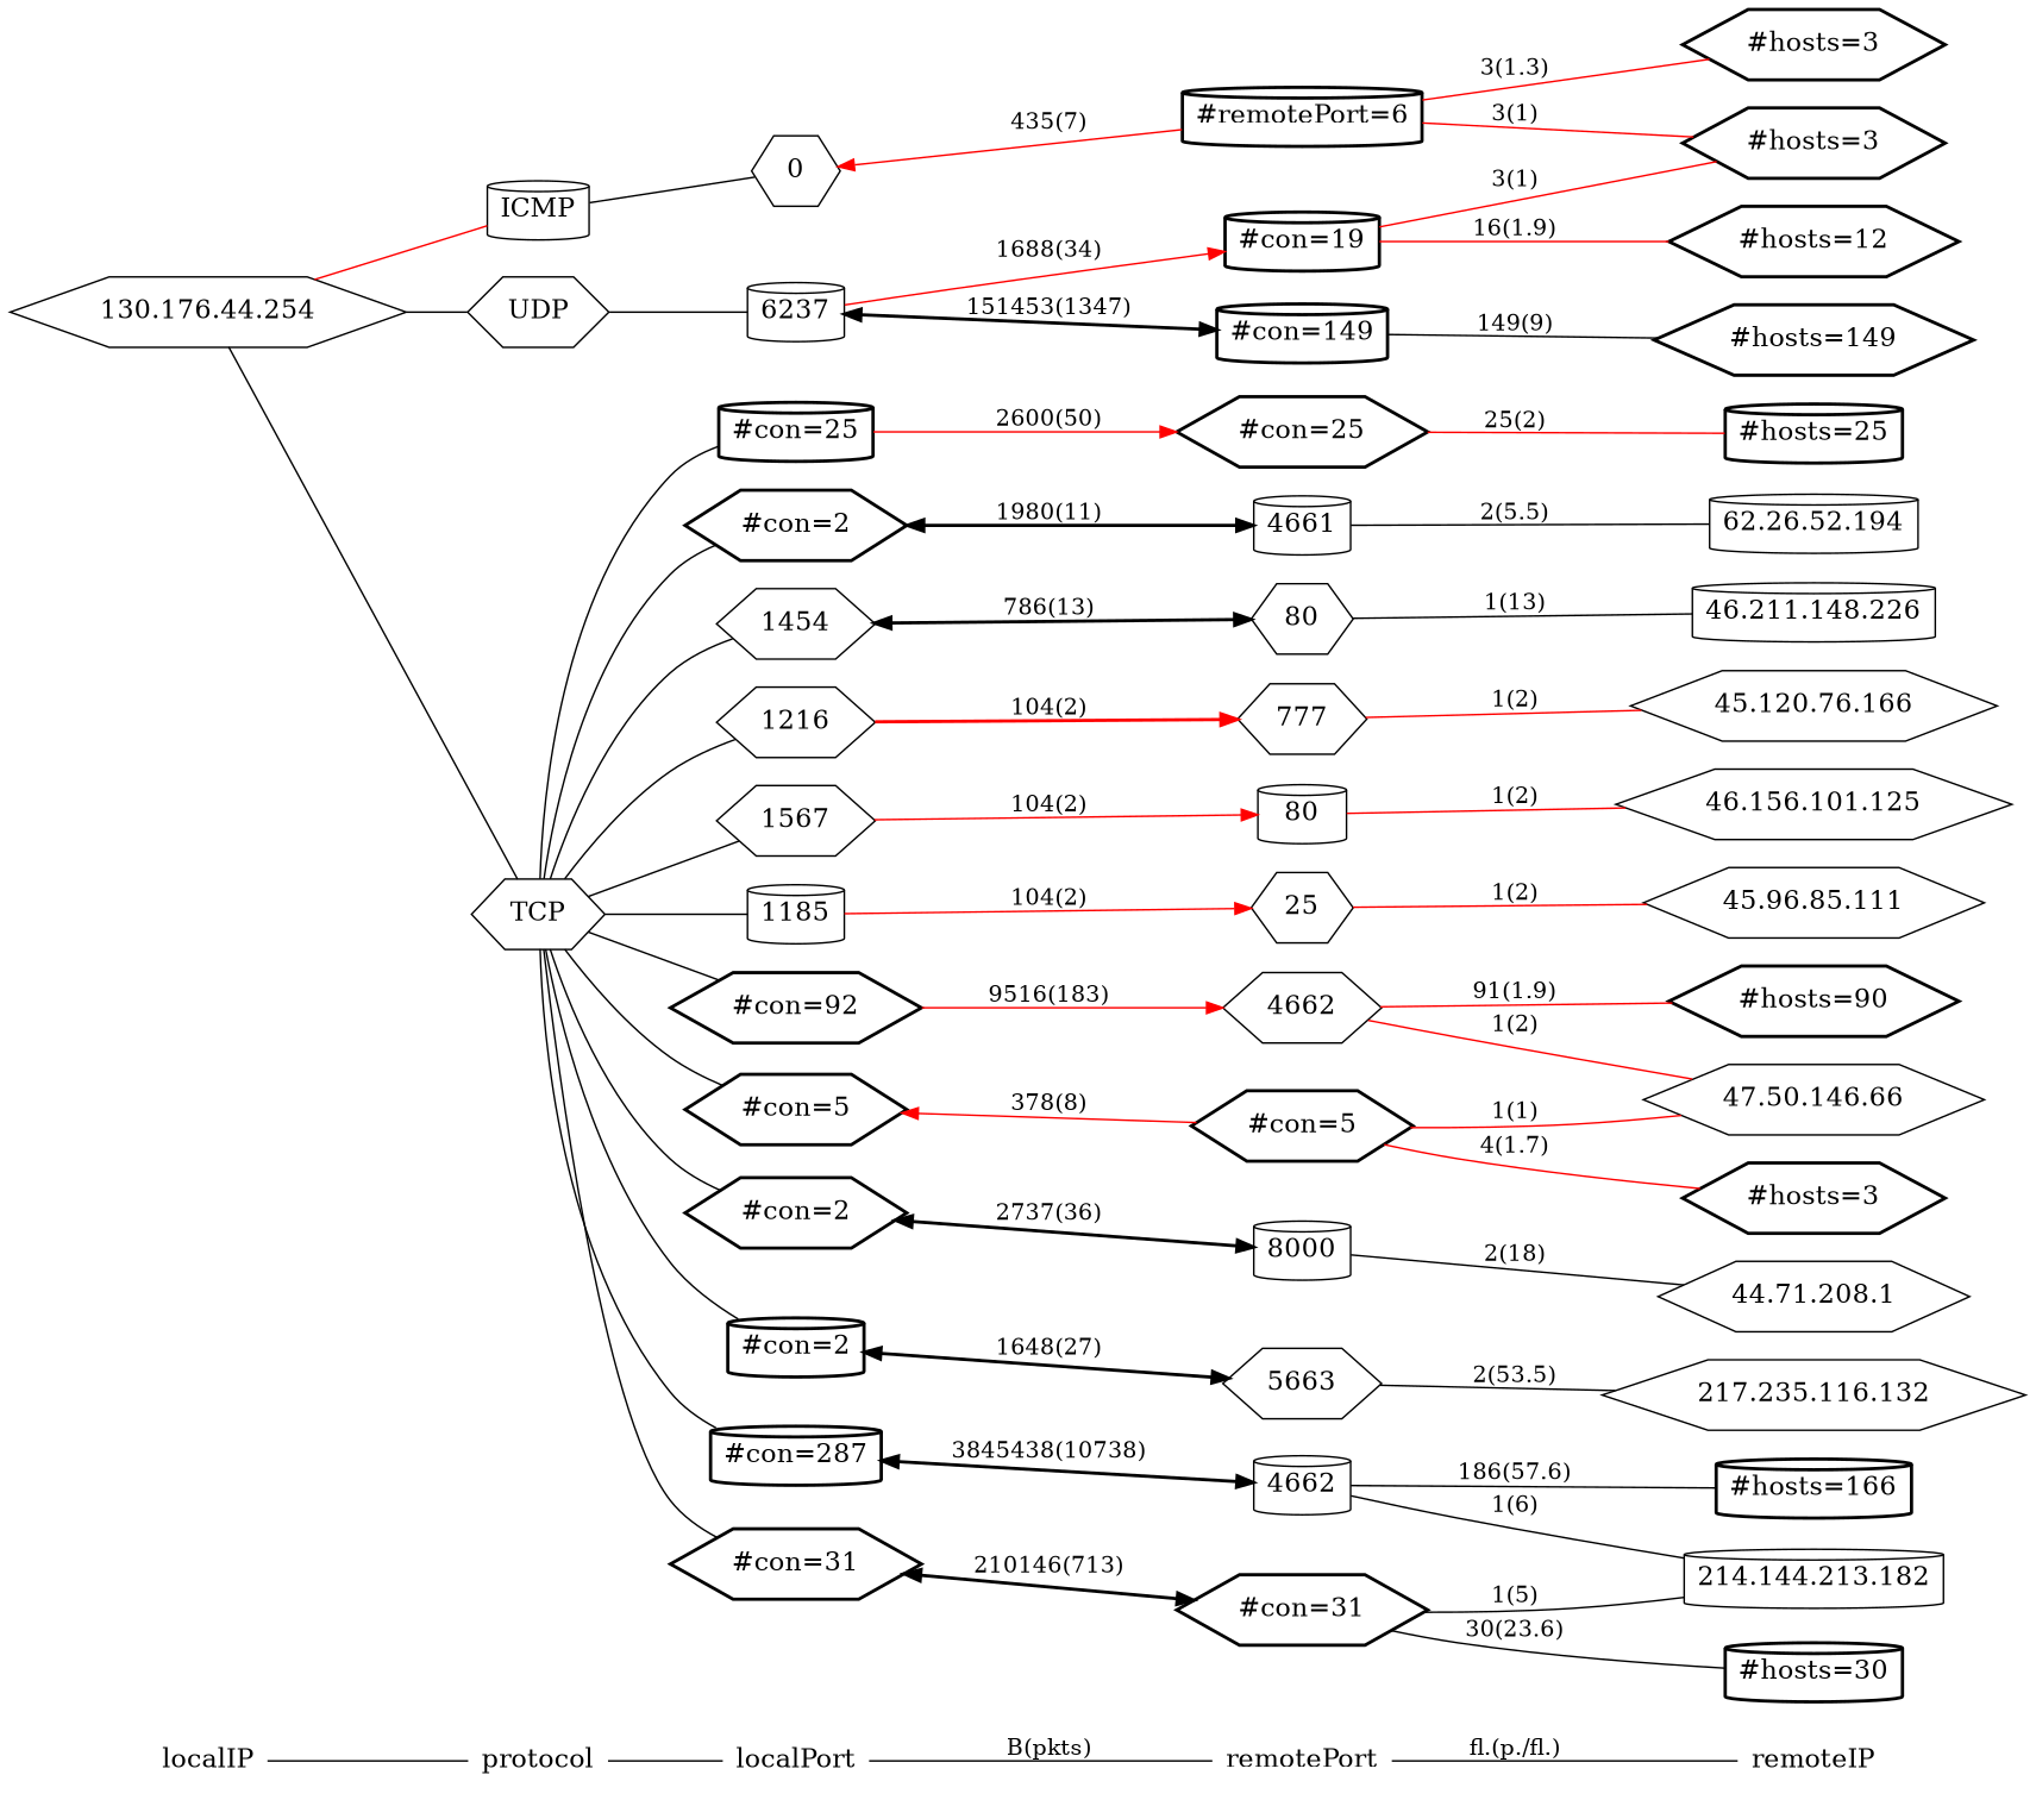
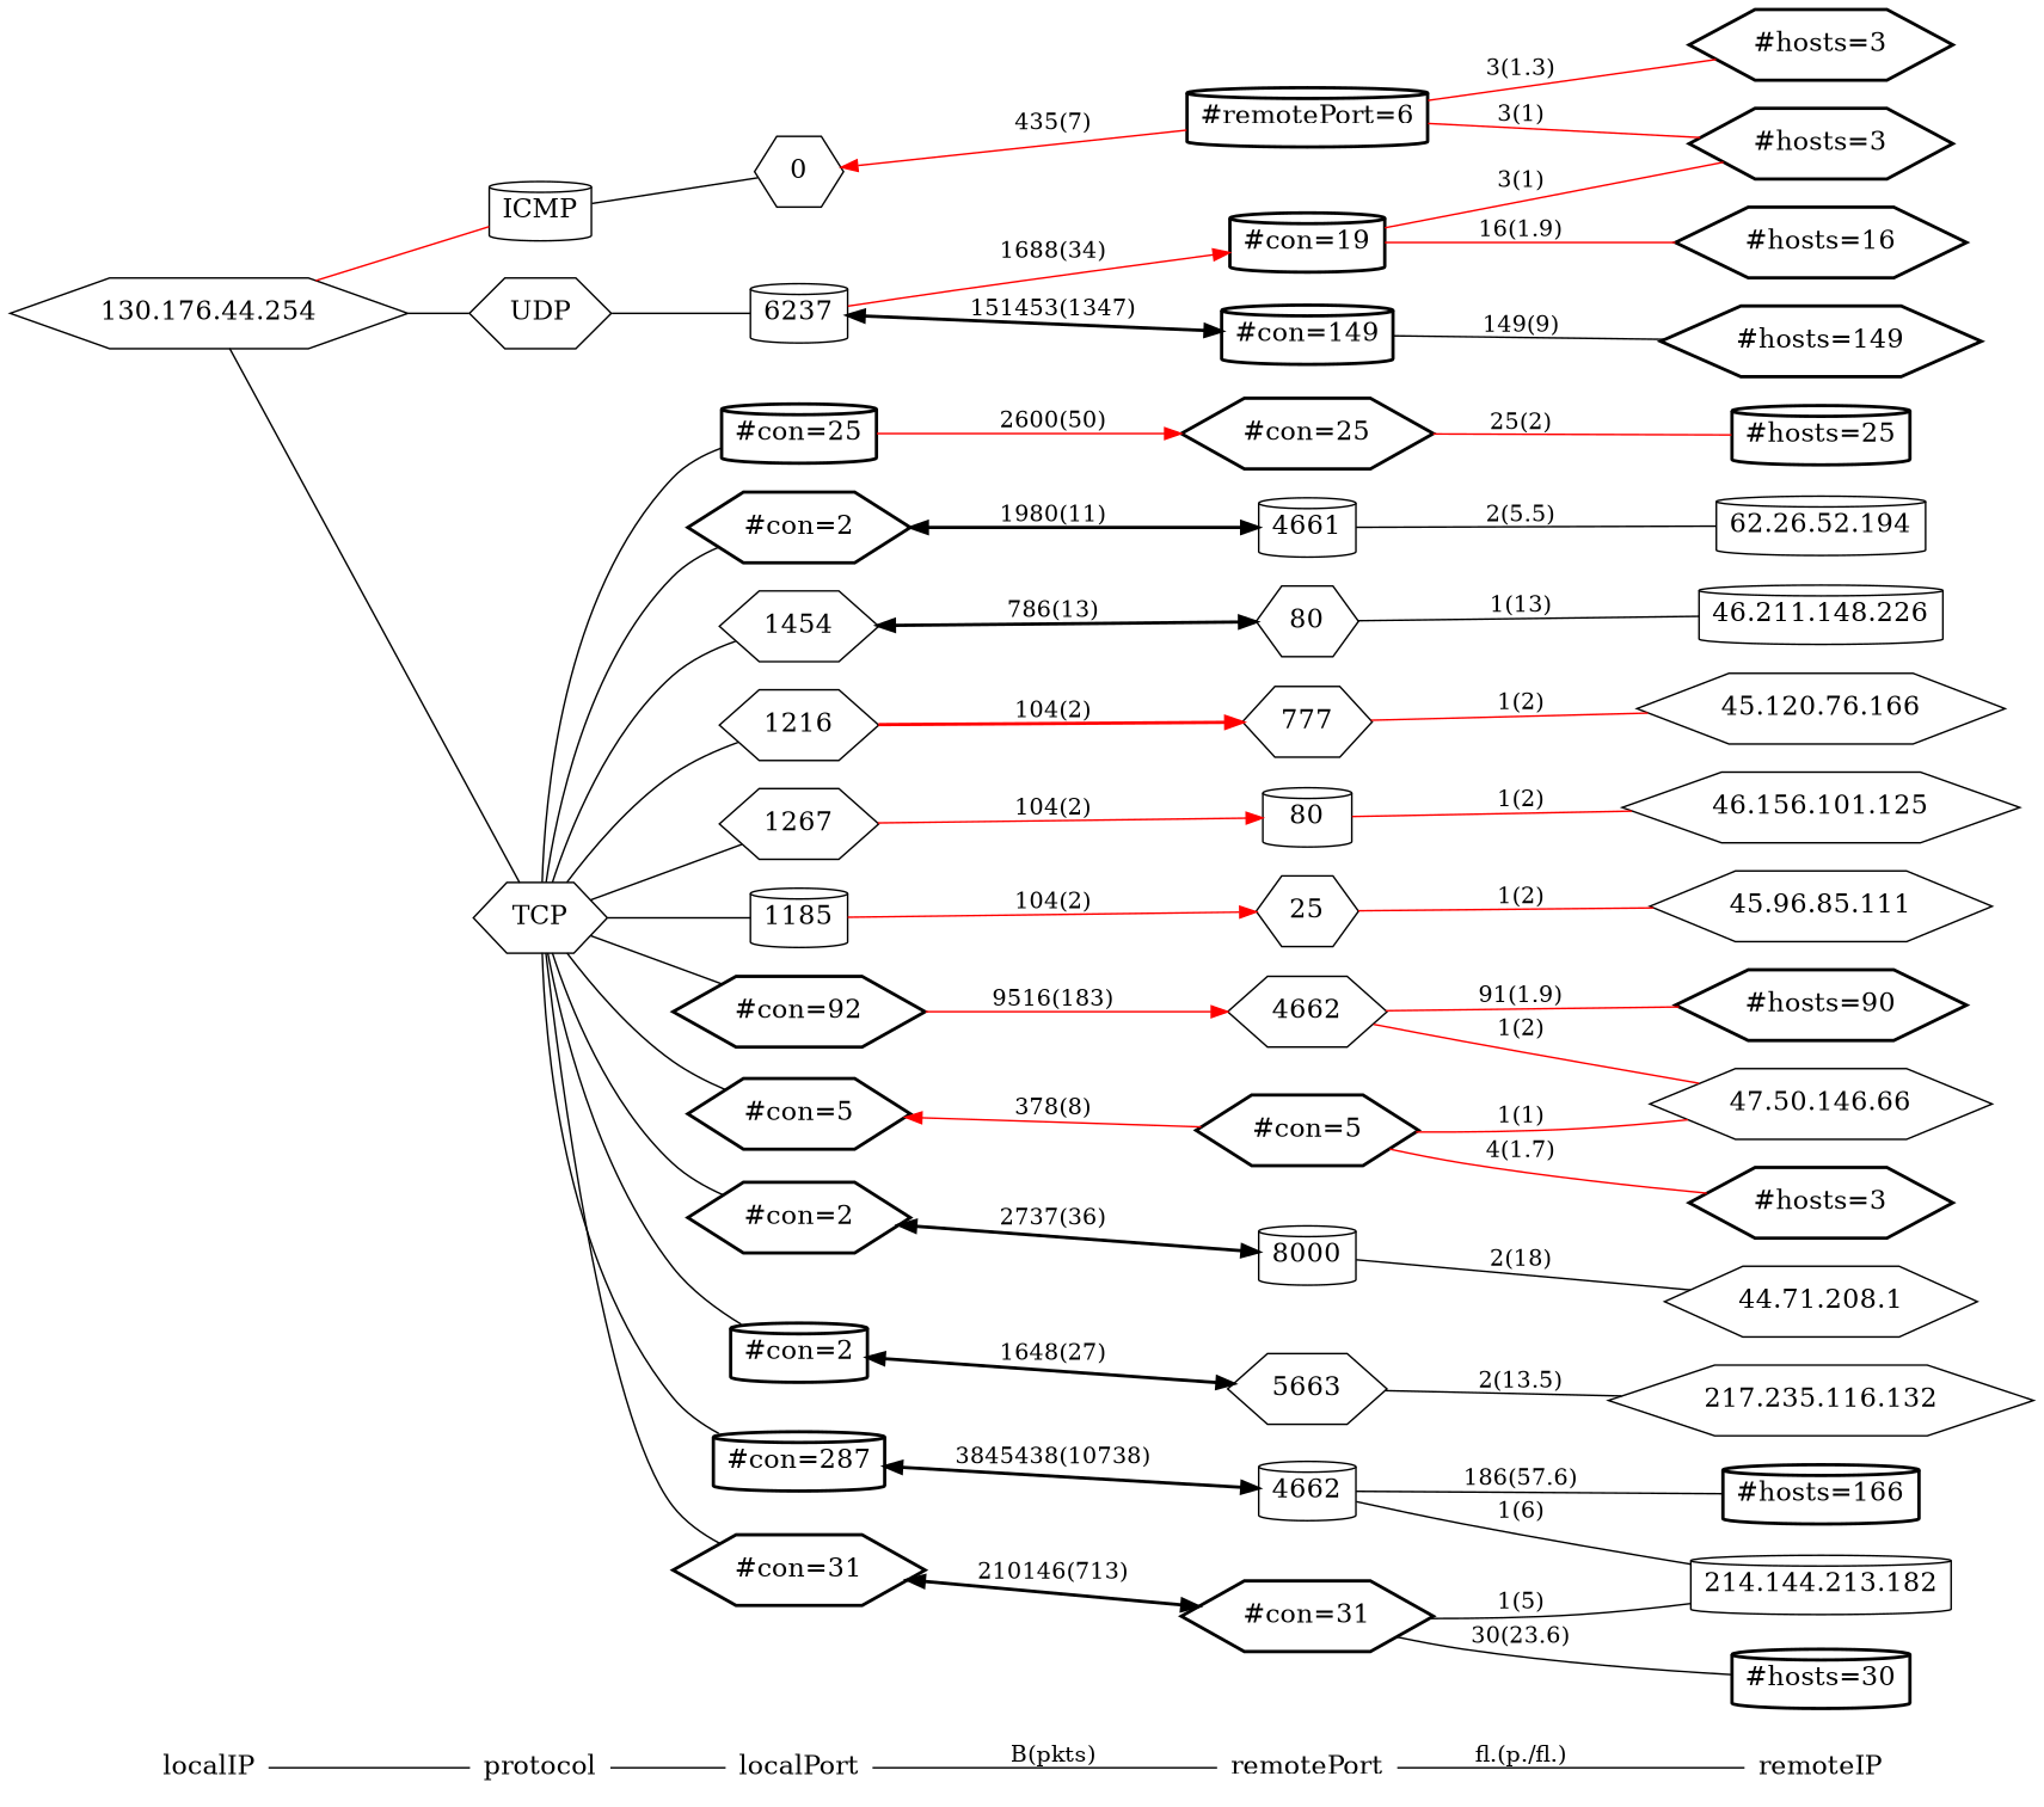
  graph {
    rankdir=LR
    node [fontsize=16 shape=hexagon]
    localIP [shape=plaintext]
    n2 [label="130.176.44.254"]
    protocol [shape=plaintext]
    n4 [label=ICMP shape=cylinder]
    n5 [label=UDP]
    n6 [label=TCP]
    localPort [shape=plaintext]
    n8 [label=1454]
    n9 [label=0]
    n10 [label=6237 shape=cylinder]
    n11 [label=1216]
-   n12 [label=1567]
+   n12 [label=1267]
    n13 [label=1185 shape=cylinder]
    n14 [label="#con=5" style=bold]
    n15 [label="#con=92" style=bold]
    n16 [label="#con=2" style=bold]
    n17 [label="#con=2" shape=cylinder style=bold]
    n18 [label="#con=287" shape=cylinder style=bold]
    n19 [label="#con=25" shape=cylinder style=bold]
    n20 [label="#con=31" style=bold]
    n21 [label="#con=2" style=bold]
    remotePort [shape=plaintext]
    n23 [label=80]
    n24 [label=25]
    n25 [label=777]
    n26 [label=80 shape=cylinder]
    n27 [label=8000 shape=cylinder]
    n28 [label=4662]
    n29 [label=4661 shape=cylinder]
    n30 [label=5663]
    n31 [label=4662 shape=cylinder]
    n32 [label="#con=149" shape=cylinder style=bold]
    n33 [label="#con=19" shape=cylinder style=bold]
    n34 [label="#remotePort=6" shape=cylinder style=bold]
    n35 [label="#con=25" style=bold]
    n36 [label="#con=31" style=bold]
    n37 [label="#con=5" style=bold]
    remoteIP [shape=plaintext]
    n39 [label="45.120.76.166"]
    n40 [label="45.96.85.111"]
    n41 [label="214.144.213.182" shape=cylinder]
    n42 [label="47.50.146.66"]
    n43 [label="46.211.148.226" shape=cylinder]
    n44 [label="44.71.208.1"]
    n45 [label="217.235.116.132"]
    n46 [label="62.26.52.194" shape=cylinder]
    n47 [label="46.156.101.125"]
    n48 [label="#hosts=166" shape=cylinder style=bold]
    n49 [label="#hosts=90" style=bold]
    n50 [label="#hosts=3" style=bold]
-   n51 [label="#hosts=12" style=bold]
+   n51 [label="#hosts=16" style=bold]
    n52 [label="#hosts=3" style=bold]
    n53 [label="#hosts=149" style=bold]
    n54 [label="#hosts=30" shape=cylinder style=bold]
    n55 [label="#hosts=3" style=bold]
    n56 [label="#hosts=25" shape=cylinder style=bold]
    subgraph sub_1 {
      rank=same
      localIP
      n2
    }
    subgraph sub_2 {
      rank=same
      protocol
      n4
      n5
      n6
    }
    subgraph sub_3 {
      rank=same
      localPort
      n8
      n9
      n10
      n11
      n12
      n13
      n14
      n15
      n16
      n17
      n18
      n19
      n20
      n21
    }
    subgraph sub_4 {
      rank=same
      remotePort
      n23
      n24
      n25
      n26
      n27
      n28
      n29
      n30
      n31
      n32
      n33
      n34
      n35
      n36
      n37
    }
    subgraph sub_5 {
      rank=same
      remoteIP
      n39
      n40
      n41
      n42
      n43
      n44
      n45
      n46
      n47
      n48
      n49
      n50
      n51
      n52
      n53
      n54
      n55
      n56
    }
    localIP -- protocol
    n2 -- n4 [color=red]
    n2 -- n5
    n2 -- n6
    protocol -- localPort
    n4 -- n9
    n5 -- n10
    n6 -- n8
    n6 -- n11
    n6 -- n12
    n6 -- n13
    n6 -- n14
    n6 -- n15
    n6 -- n16
    n6 -- n17
    n6 -- n18
    n6 -- n19
    n6 -- n20
    n6 -- n21
    localPort -- remotePort [label="B(pkts)"]
    n8 -- n23 [dir=both label="786(13)" style=bold]
    n9 -- n34 [color=red dir=back label="435(7)"]
    n10 -- n32 [dir=both label="151453(1347)" style=bold]
    n10 -- n33 [color=red dir=forward label="1688(34)"]
    n11 -- n25 [color=red dir=forward label="104(2)" style=bold]
    n12 -- n26 [color=red dir=forward label="104(2)"]
    n13 -- n24 [color=red dir=forward label="104(2)"]
    n14 -- n37 [color=red dir=back label="378(8)"]
    n15 -- n28 [color=red dir=forward label="9516(183)"]
    n16 -- n27 [dir=both label="2737(36)" style=bold]
    n17 -- n30 [dir=both label="1648(27)" style=bold]
    n18 -- n31 [dir=both label="3845438(10738)" style=bold]
    n19 -- n35 [color=red dir=forward label="2600(50)"]
    n20 -- n36 [dir=both label="210146(713)" style=bold]
    n21 -- n29 [dir=both label="1980(11)" style=bold]
    remotePort -- remoteIP [label="fl.(p./fl.)"]
    n23 -- n43 [label="1(13)"]
    n24 -- n40 [color=red label="1(2)"]
    n25 -- n39 [color=red label="1(2)"]
    n26 -- n47 [color=red label="1(2)"]
    n27 -- n44 [label="2(18)"]
    n28 -- n42 [color=red label="1(2)"]
    n28 -- n49 [color=red label="91(1.9)"]
    n29 -- n46 [label="2(5.5)"]
-   n30 -- n45 [label="2(53.5)"]
+   n30 -- n45 [label="2(13.5)"]
    n31 -- n41 [label="1(6)"]
    n31 -- n48 [label="186(57.6)"]
    n32 -- n53 [label="149(9)"]
    n33 -- n51 [color=red label="16(1.9)"]
    n33 -- n55 [color=red label="3(1)"]
    n34 -- n50 [color=red label="3(1.3)"]
    n34 -- n55 [color=red label="3(1)"]
    n35 -- n56 [color=red label="25(2)"]
    n36 -- n41 [label="1(5)"]
    n36 -- n54 [label="30(23.6)"]
    n37 -- n42 [color=red label="1(1)"]
    n37 -- n52 [color=red label="4(1.7)"]
  }
